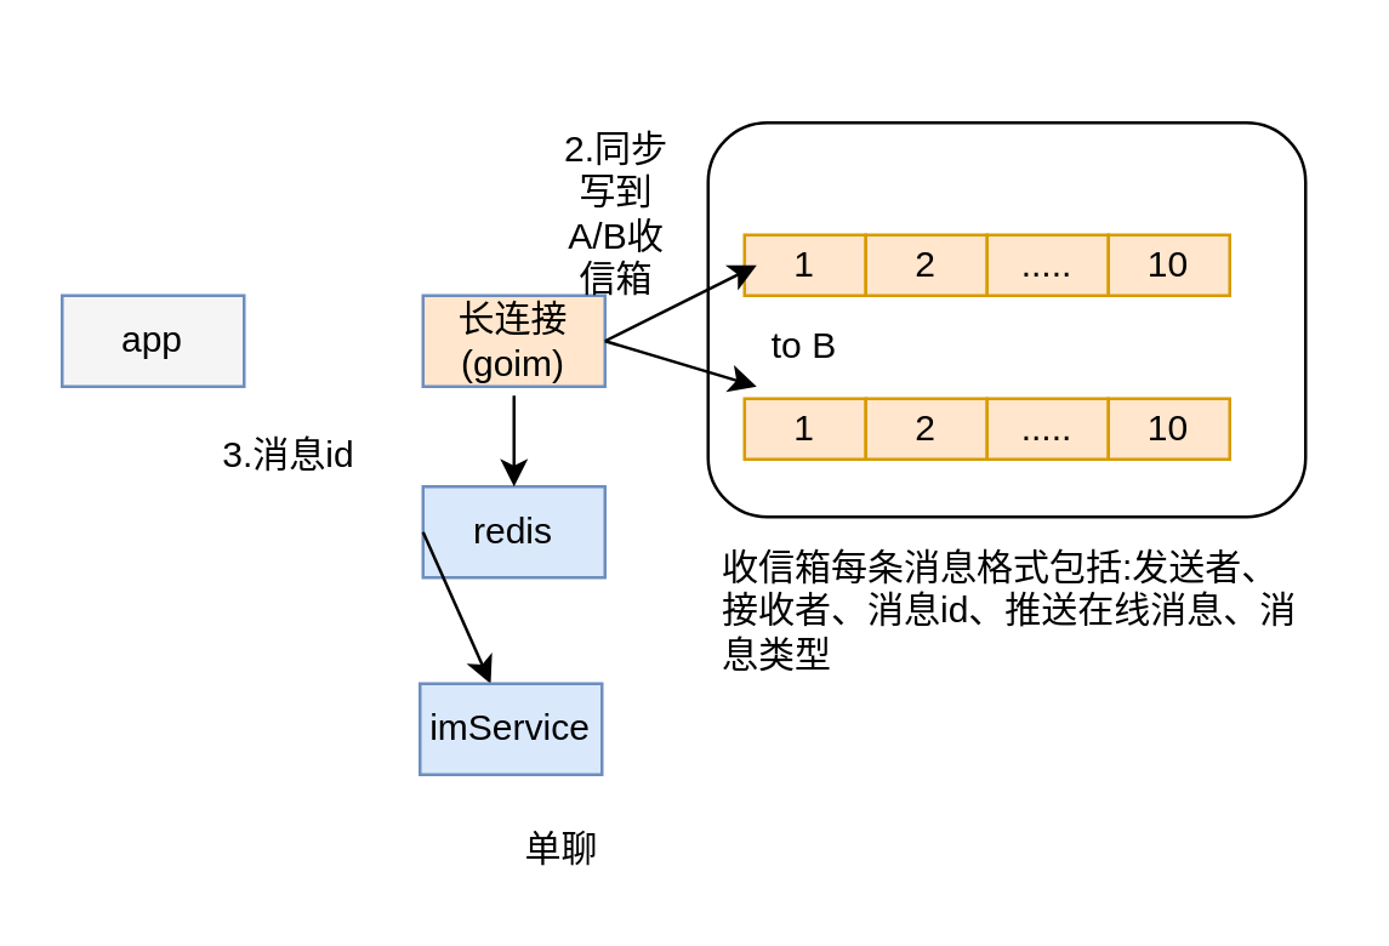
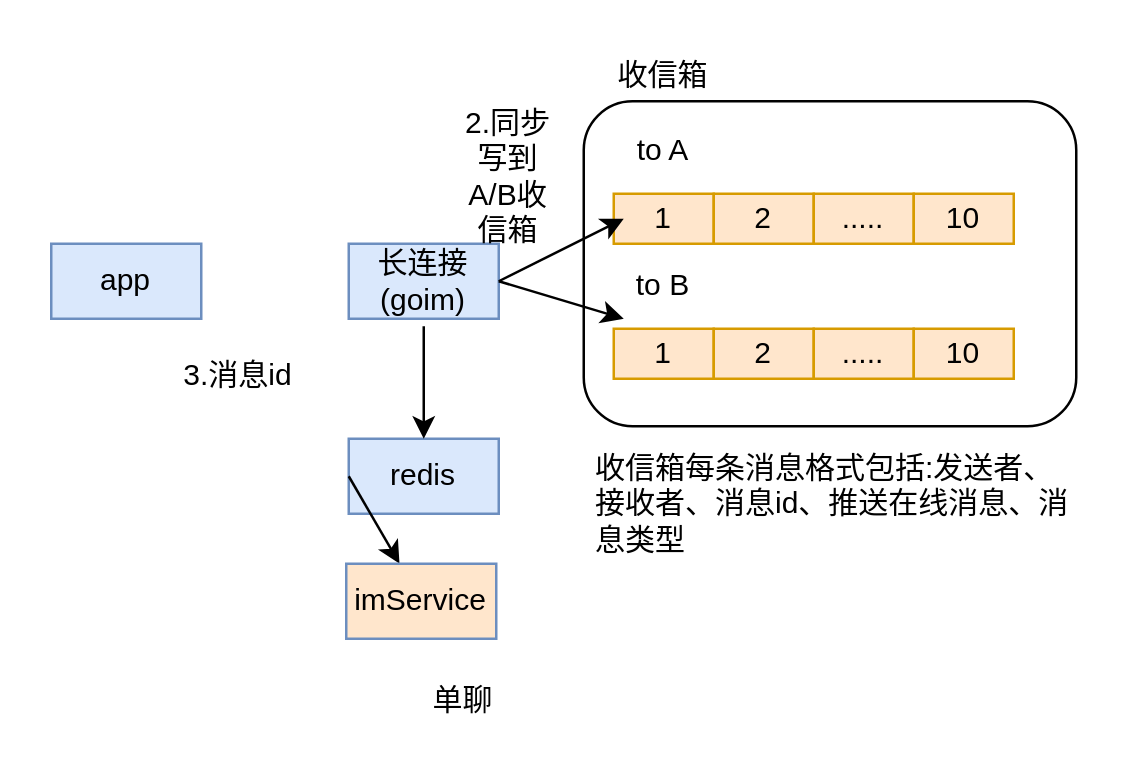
  <mxCell id="0" />
  <mxCell id="1" parent="0" />
  <mxCell id="2" value="" style="rounded=1;whiteSpace=wrap;html=1;" parent="1" vertex="1"><mxGeometry x="233" y="40" width="197" height="130" as="geometry" /></mxCell>
  <mxCell id="3" value="1" style="rounded=0;whiteSpace=wrap;html=1;fillColor=#ffe6cc;strokeColor=#d79b00;" parent="1" vertex="1"><mxGeometry x="245" y="77" width="40" height="20" as="geometry" /></mxCell>
  <mxCell id="4" value="2" style="rounded=0;whiteSpace=wrap;html=1;fillColor=#ffe6cc;strokeColor=#d79b00;" parent="1" vertex="1"><mxGeometry x="285" y="77" width="40" height="20" as="geometry" /></mxCell>
  <mxCell id="5" value="....." style="rounded=0;whiteSpace=wrap;html=1;fillColor=#ffe6cc;strokeColor=#d79b00;" parent="1" vertex="1"><mxGeometry x="325" y="77" width="40" height="20" as="geometry" /></mxCell>
  <mxCell id="6" value="10" style="rounded=0;whiteSpace=wrap;html=1;fillColor=#ffe6cc;strokeColor=#d79b00;" parent="1" vertex="1"><mxGeometry x="365" y="77" width="40" height="20" as="geometry" /></mxCell>
+ <mxCell id="7" value="to A" style="text;html=1;strokeColor=none;fillColor=none;align=center;verticalAlign=middle;whiteSpace=wrap;rounded=0;" parent="1" vertex="1"><mxGeometry x="245" y="50" width="40" height="20" as="geometry" /></mxCell>
  <mxCell id="8" value="1" style="rounded=0;whiteSpace=wrap;html=1;fillColor=#ffe6cc;strokeColor=#d79b00;" parent="1" vertex="1"><mxGeometry x="245" y="131" width="40" height="20" as="geometry" /></mxCell>
  <mxCell id="9" value="2" style="rounded=0;whiteSpace=wrap;html=1;fillColor=#ffe6cc;strokeColor=#d79b00;" parent="1" vertex="1"><mxGeometry x="285" y="131" width="40" height="20" as="geometry" /></mxCell>
  <mxCell id="10" value="....." style="rounded=0;whiteSpace=wrap;html=1;fillColor=#ffe6cc;strokeColor=#d79b00;" parent="1" vertex="1"><mxGeometry x="325" y="131" width="40" height="20" as="geometry" /></mxCell>
  <mxCell id="11" value="10" style="rounded=0;whiteSpace=wrap;html=1;fillColor=#ffe6cc;strokeColor=#d79b00;" parent="1" vertex="1"><mxGeometry x="365" y="131" width="40" height="20" as="geometry" /></mxCell>
  <mxCell id="12" value="to B" style="text;html=1;strokeColor=none;fillColor=none;align=center;verticalAlign=middle;whiteSpace=wrap;rounded=0;" parent="1" vertex="1"><mxGeometry x="245" y="104" width="40" height="20" as="geometry" /></mxCell>
- <mxCell id="13" value="长连接(goim)" style="rounded=0;whiteSpace=wrap;html=1;fillColor=#ffe6cc;strokeColor=#6c8ebf;" parent="1" vertex="1"><mxGeometry x="139" y="97" width="60" height="30" as="geometry" /></mxCell>
+ <mxCell id="13" value="长连接(goim)" style="rounded=0;whiteSpace=wrap;html=1;fillColor=#dae8fc;strokeColor=#6c8ebf;" parent="1" vertex="1"><mxGeometry x="139" y="97" width="60" height="30" as="geometry" /></mxCell>
  <mxCell id="14" value="" style="endArrow=classic;html=1;exitX=1;exitY=0.5;exitDx=0;exitDy=0;" parent="1" source="13" edge="1"><mxGeometry width="50" height="50" relative="1" as="geometry"><mxPoint x="-61" y="247" as="sourcePoint" /><mxPoint x="249" y="87" as="targetPoint" /></mxGeometry></mxCell>
  <mxCell id="15" value="" style="endArrow=classic;html=1;exitX=1;exitY=0.5;exitDx=0;exitDy=0;" parent="1" source="13" edge="1"><mxGeometry width="50" height="50" relative="1" as="geometry"><mxPoint x="209" y="122" as="sourcePoint" /><mxPoint x="249" y="127" as="targetPoint" /></mxGeometry></mxCell>
  <mxCell id="16" value="收信箱每条消息格式包括:发送者、接收者、消息id、推送在线消息、消息类型" style="text;html=1;strokeColor=none;fillColor=none;spacing=5;spacingTop=-20;whiteSpace=wrap;overflow=hidden;rounded=0;" parent="1" vertex="1"><mxGeometry x="233" y="190" width="203" height="60" as="geometry" /></mxCell>
- <mxCell id="17" value="redis" style="rounded=0;whiteSpace=wrap;html=1;fillColor=#dae8fc;strokeColor=#6c8ebf;" parent="1" vertex="1"><mxGeometry x="139" y="160" width="60" height="30" as="geometry" /></mxCell>
+ <mxCell id="17" value="redis" style="rounded=0;whiteSpace=wrap;html=1;fillColor=#dae8fc;strokeColor=#6c8ebf;" parent="1" vertex="1"><mxGeometry x="139" y="175" width="60" height="30" as="geometry" /></mxCell>
  <mxCell id="18" value="3.消息id" style="text;html=1;strokeColor=none;fillColor=none;align=center;verticalAlign=middle;whiteSpace=wrap;rounded=0;" parent="1" vertex="1"><mxGeometry x="50" y="140" width="90" height="20" as="geometry" /></mxCell>
  <mxCell id="19" value="" style="endArrow=classic;html=1;entryX=0.5;entryY=0;entryDx=0;entryDy=0;" parent="1" target="17" edge="1"><mxGeometry width="50" height="50" relative="1" as="geometry"><mxPoint x="169" y="130" as="sourcePoint" /><mxPoint x="169" y="150" as="targetPoint" /></mxGeometry></mxCell>
+ <mxCell id="20" value="收信箱" style="text;html=1;strokeColor=none;fillColor=none;align=center;verticalAlign=middle;whiteSpace=wrap;rounded=0;" parent="1" vertex="1"><mxGeometry x="245" y="20" width="40" height="20" as="geometry" /></mxCell>
  <mxCell id="21" value="2.同步写到A/B收信箱" style="text;html=1;strokeColor=none;fillColor=none;align=center;verticalAlign=middle;whiteSpace=wrap;rounded=0;" parent="1" vertex="1"><mxGeometry x="183" y="60" width="40" height="20" as="geometry" /></mxCell>
  <mxCell id="22" value="单聊" style="text;html=1;strokeColor=none;fillColor=none;align=center;verticalAlign=middle;whiteSpace=wrap;rounded=0;" parent="1" vertex="1"><mxGeometry x="165" y="270" width="40" height="20" as="geometry" /></mxCell>
- <mxCell id="23" value="app" style="rounded=0;whiteSpace=wrap;html=1;fillColor=#f5f5f5;strokeColor=#6c8ebf;" parent="1" vertex="1"><mxGeometry x="20" y="97" width="60" height="30" as="geometry" /></mxCell>
+ <mxCell id="23" value="app" style="rounded=0;whiteSpace=wrap;html=1;fillColor=#dae8fc;strokeColor=#6c8ebf;" parent="1" vertex="1"><mxGeometry x="20" y="97" width="60" height="30" as="geometry" /></mxCell>
  <mxCell id="24" value="" style="endArrow=classic;html=1;exitX=0;exitY=0.5;exitDx=0;exitDy=0;" parent="1" source="17" target="25" edge="1"><mxGeometry width="50" height="50" relative="1" as="geometry"><mxPoint x="110" y="170" as="sourcePoint" /><mxPoint x="10" y="190" as="targetPoint" /></mxGeometry></mxCell>
- <mxCell id="25" value="imService" style="rounded=0;whiteSpace=wrap;html=1;fillColor=#dae8fc;strokeColor=#6c8ebf;" vertex="1" parent="1"><mxGeometry x="138" y="225" width="60" height="30" as="geometry" /></mxCell>
+ <mxCell id="25" value="imService" style="rounded=0;whiteSpace=wrap;html=1;fillColor=#ffe6cc;strokeColor=#6c8ebf;" vertex="1" parent="1"><mxGeometry x="138" y="225" width="60" height="30" as="geometry" /></mxCell>
